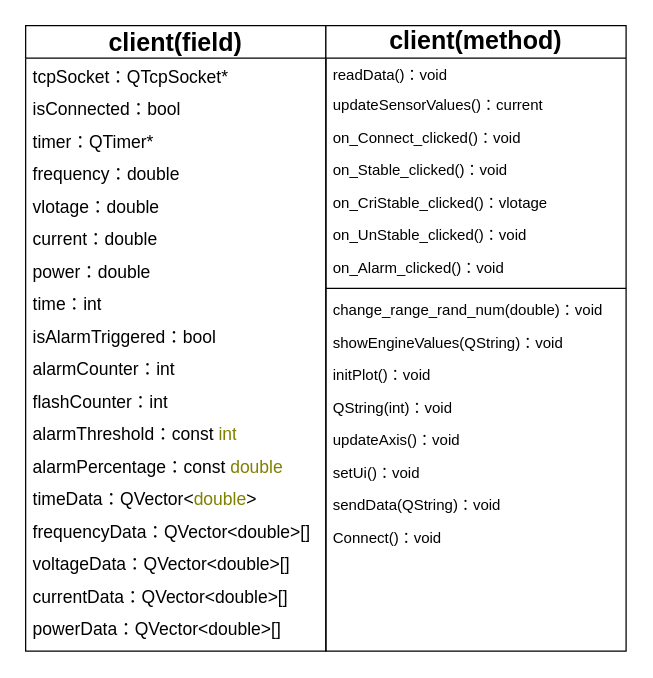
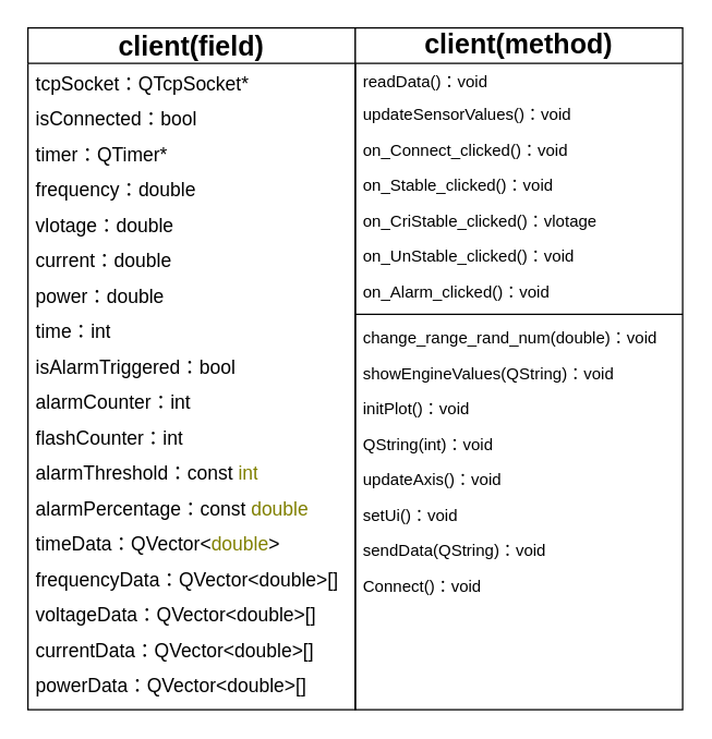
  <mxCell id="0" />
  <mxCell id="1" parent="0" />
  <mxCell id="2" value="client(field)" style="swimlane;fontStyle=1;align=center;verticalAlign=bottom;childLayout=stackLayout;horizontal=1;startSize=26;horizontalStack=0;resizeParent=1;resizeLast=0;collapsible=1;marginBottom=0;rounded=0;shadow=0;strokeWidth=1;fontFamily=Helvetica;fontSize=20;" parent="1" vertex="1"><mxGeometry x="20" y="20" width="240" height="500" as="geometry"><mxRectangle x="160" y="260" width="160" height="26" as="alternateBounds" /></mxGeometry></mxCell>
  <mxCell id="3" value="tcpSocket：QTcpSocket* " style="text;align=left;verticalAlign=top;spacingLeft=4;spacingRight=4;overflow=hidden;rotatable=0;points=[[0,0.5],[1,0.5]];portConstraint=eastwest;fontFamily=Helvetica;fontSize=14;fontStyle=0" parent="2" vertex="1"><mxGeometry y="26" width="240" height="26" as="geometry" /></mxCell>
  <mxCell id="4" value="isConnected：bool" style="text;align=left;verticalAlign=top;spacingLeft=4;spacingRight=4;overflow=hidden;rotatable=0;points=[[0,0.5],[1,0.5]];portConstraint=eastwest;rounded=0;shadow=0;html=0;fontFamily=Helvetica;fontSize=14;fontStyle=0" parent="2" vertex="1"><mxGeometry y="52" width="240" height="26" as="geometry" /></mxCell>
  <mxCell id="5" value="timer：QTimer*" style="text;align=left;verticalAlign=top;spacingLeft=4;spacingRight=4;overflow=hidden;rotatable=0;points=[[0,0.5],[1,0.5]];portConstraint=eastwest;rounded=0;shadow=0;html=0;fontFamily=Helvetica;fontSize=14;fontStyle=0" parent="2" vertex="1"><mxGeometry y="78" width="240" height="26" as="geometry" /></mxCell>
  <mxCell id="6" value="frequency：double" style="text;align=left;verticalAlign=top;spacingLeft=4;spacingRight=4;overflow=hidden;rotatable=0;points=[[0,0.5],[1,0.5]];portConstraint=eastwest;rounded=0;shadow=0;html=0;fontFamily=Helvetica;fontSize=14;fontStyle=0" parent="2" vertex="1"><mxGeometry y="104" width="240" height="26" as="geometry" /></mxCell>
  <mxCell id="7" value="vlotage：double" style="text;align=left;verticalAlign=top;spacingLeft=4;spacingRight=4;overflow=hidden;rotatable=0;points=[[0,0.5],[1,0.5]];portConstraint=eastwest;rounded=0;shadow=0;html=0;fontFamily=Helvetica;fontSize=14;fontStyle=0" parent="2" vertex="1"><mxGeometry y="130" width="240" height="26" as="geometry" /></mxCell>
  <mxCell id="8" value="&lt;div style=&quot;margin-top: 0px; margin-bottom: 0px; font-size: 14px;&quot;&gt;current：double&lt;/div&gt;" style="text;strokeColor=none;fillColor=none;align=left;verticalAlign=top;spacingLeft=4;spacingRight=4;overflow=hidden;rotatable=0;points=[[0,0.5],[1,0.5]];portConstraint=eastwest;whiteSpace=wrap;html=1;fontFamily=Helvetica;fontSize=14;fontStyle=0" vertex="1" parent="2"><mxGeometry y="156" width="240" height="26" as="geometry" /></mxCell>
  <mxCell id="9" value="&lt;div style=&quot;margin-top: 0px; margin-bottom: 0px; font-size: 14px;&quot;&gt;power：double&lt;/div&gt;" style="text;strokeColor=none;fillColor=none;align=left;verticalAlign=top;spacingLeft=4;spacingRight=4;overflow=hidden;rotatable=0;points=[[0,0.5],[1,0.5]];portConstraint=eastwest;whiteSpace=wrap;html=1;fontFamily=Helvetica;fontSize=14;fontStyle=0" vertex="1" parent="2"><mxGeometry y="182" width="240" height="26" as="geometry" /></mxCell>
  <mxCell id="10" value="&lt;div style=&quot;margin-top: 0px; margin-bottom: 0px; font-size: 14px;&quot;&gt;time：int&lt;/div&gt;" style="text;strokeColor=none;fillColor=none;align=left;verticalAlign=top;spacingLeft=4;spacingRight=4;overflow=hidden;rotatable=0;points=[[0,0.5],[1,0.5]];portConstraint=eastwest;whiteSpace=wrap;html=1;fontFamily=Helvetica;fontSize=14;fontStyle=0" vertex="1" parent="2"><mxGeometry y="208" width="240" height="26" as="geometry" /></mxCell>
  <mxCell id="11" value="&lt;div style=&quot;margin-top: 0px; margin-bottom: 0px; font-size: 14px;&quot;&gt;isAlarmTriggered：bool&lt;/div&gt;" style="text;strokeColor=none;fillColor=none;align=left;verticalAlign=top;spacingLeft=4;spacingRight=4;overflow=hidden;rotatable=0;points=[[0,0.5],[1,0.5]];portConstraint=eastwest;whiteSpace=wrap;html=1;fontFamily=Helvetica;fontSize=14;fontStyle=0" vertex="1" parent="2"><mxGeometry y="234" width="240" height="26" as="geometry" /></mxCell>
  <mxCell id="12" value="&lt;div style=&quot;margin-top: 0px; margin-bottom: 0px; font-size: 14px;&quot;&gt;alarmCounter：int&lt;/div&gt;" style="text;strokeColor=none;fillColor=none;align=left;verticalAlign=top;spacingLeft=4;spacingRight=4;overflow=hidden;rotatable=0;points=[[0,0.5],[1,0.5]];portConstraint=eastwest;whiteSpace=wrap;html=1;fontFamily=Helvetica;fontSize=14;fontStyle=0" vertex="1" parent="2"><mxGeometry y="260" width="240" height="26" as="geometry" /></mxCell>
  <mxCell id="13" value="&lt;div style=&quot;margin-top: 0px; margin-bottom: 0px; font-size: 14px;&quot;&gt;flashCounter：int&lt;/div&gt;" style="text;strokeColor=none;fillColor=none;align=left;verticalAlign=top;spacingLeft=4;spacingRight=4;overflow=hidden;rotatable=0;points=[[0,0.5],[1,0.5]];portConstraint=eastwest;whiteSpace=wrap;html=1;fontFamily=Helvetica;fontSize=14;fontStyle=0" vertex="1" parent="2"><mxGeometry y="286" width="240" height="26" as="geometry" /></mxCell>
  <mxCell id="14" value="&lt;div style=&quot;margin-top: 0px; margin-bottom: 0px; font-size: 14px;&quot;&gt;alarmThreshold：const &lt;span style=&quot;background-color: initial; color: rgb(128, 128, 0); font-size: 14px;&quot;&gt;int&lt;/span&gt;&lt;/div&gt;" style="text;strokeColor=none;fillColor=none;align=left;verticalAlign=top;spacingLeft=4;spacingRight=4;overflow=hidden;rotatable=0;points=[[0,0.5],[1,0.5]];portConstraint=eastwest;whiteSpace=wrap;html=1;fontFamily=Helvetica;fontSize=14;fontStyle=0" vertex="1" parent="2"><mxGeometry y="312" width="240" height="26" as="geometry" /></mxCell>
  <mxCell id="15" value="&lt;div style=&quot;margin-top: 0px; margin-bottom: 0px; font-size: 14px;&quot;&gt;alarmPercentage：const &lt;span style=&quot;background-color: initial; color: rgb(128, 128, 0); font-size: 14px;&quot;&gt;double&lt;/span&gt;&lt;/div&gt;" style="text;strokeColor=none;fillColor=none;align=left;verticalAlign=top;spacingLeft=4;spacingRight=4;overflow=hidden;rotatable=0;points=[[0,0.5],[1,0.5]];portConstraint=eastwest;whiteSpace=wrap;html=1;fontFamily=Helvetica;fontSize=14;fontStyle=0" vertex="1" parent="2"><mxGeometry y="338" width="240" height="26" as="geometry" /></mxCell>
  <mxCell id="16" value="&lt;div style=&quot;margin-top: 0px; margin-bottom: 0px; font-size: 14px;&quot;&gt;timeData：QVector&amp;lt;&lt;span style=&quot;background-color: initial; color: rgb(128, 128, 0); font-size: 14px;&quot;&gt;double&lt;/span&gt;&lt;span style=&quot;background-color: initial; font-size: 14px;&quot;&gt;&amp;gt;&lt;/span&gt;&lt;/div&gt;" style="text;strokeColor=none;fillColor=none;align=left;verticalAlign=top;spacingLeft=4;spacingRight=4;overflow=hidden;rotatable=0;points=[[0,0.5],[1,0.5]];portConstraint=eastwest;whiteSpace=wrap;html=1;fontFamily=Helvetica;fontSize=14;fontStyle=0" vertex="1" parent="2"><mxGeometry y="364" width="240" height="26" as="geometry" /></mxCell>
  <mxCell id="17" value="&lt;div style=&quot;margin-top: 0px; margin-bottom: 0px; font-size: 14px;&quot;&gt;frequencyData：QVector&amp;lt;double&amp;gt;[]&lt;/div&gt;" style="text;strokeColor=none;fillColor=none;align=left;verticalAlign=top;spacingLeft=4;spacingRight=4;overflow=hidden;rotatable=0;points=[[0,0.5],[1,0.5]];portConstraint=eastwest;whiteSpace=wrap;html=1;fontFamily=Helvetica;fontSize=14;fontStyle=0" vertex="1" parent="2"><mxGeometry y="390" width="240" height="26" as="geometry" /></mxCell>
  <mxCell id="18" value="&lt;div style=&quot;margin-top: 0px; margin-bottom: 0px; font-size: 14px;&quot;&gt;voltageData：QVector&amp;lt;double&amp;gt;[]&lt;/div&gt;" style="text;strokeColor=none;fillColor=none;align=left;verticalAlign=top;spacingLeft=4;spacingRight=4;overflow=hidden;rotatable=0;points=[[0,0.5],[1,0.5]];portConstraint=eastwest;whiteSpace=wrap;html=1;fontFamily=Helvetica;fontSize=14;fontStyle=0" vertex="1" parent="2"><mxGeometry y="416" width="240" height="26" as="geometry" /></mxCell>
  <mxCell id="19" value="&lt;div style=&quot;margin-top: 0px; margin-bottom: 0px; font-size: 14px;&quot;&gt;currentData：QVector&amp;lt;double&amp;gt;[]&lt;/div&gt;" style="text;strokeColor=none;fillColor=none;align=left;verticalAlign=top;spacingLeft=4;spacingRight=4;overflow=hidden;rotatable=0;points=[[0,0.5],[1,0.5]];portConstraint=eastwest;whiteSpace=wrap;html=1;fontFamily=Helvetica;fontSize=14;fontStyle=0" vertex="1" parent="2"><mxGeometry y="442" width="240" height="26" as="geometry" /></mxCell>
  <mxCell id="20" value="&lt;div style=&quot;margin-top: 0px; margin-bottom: 0px; font-size: 14px;&quot;&gt;powerData：QVector&amp;lt;double&amp;gt;[]&lt;/div&gt;" style="text;strokeColor=none;fillColor=none;align=left;verticalAlign=top;spacingLeft=4;spacingRight=4;overflow=hidden;rotatable=0;points=[[0,0.5],[1,0.5]];portConstraint=eastwest;whiteSpace=wrap;html=1;fontFamily=Helvetica;fontSize=14;fontStyle=0" vertex="1" parent="2"><mxGeometry y="468" width="240" height="26" as="geometry" /></mxCell>
  <mxCell id="21" value="client(method)" style="swimlane;align=center;verticalAlign=bottom;childLayout=stackLayout;horizontal=1;startSize=26;horizontalStack=0;resizeParent=1;resizeParentMax=0;resizeLast=0;collapsible=1;marginBottom=0;whiteSpace=wrap;fontFamily=Helvetica;labelBorderColor=none;labelBackgroundColor=none;fontSize=20;" vertex="1" parent="1"><mxGeometry x="260" y="20" width="240" height="500" as="geometry" /></mxCell>
  <mxCell id="22" value="readData()：void" style="text;strokeColor=none;fillColor=none;align=left;verticalAlign=top;spacingLeft=4;spacingRight=4;overflow=hidden;rotatable=0;points=[[0,0.5],[1,0.5]];portConstraint=eastwest;whiteSpace=wrap;fontFamily=Helvetica;labelBorderColor=none;labelBackgroundColor=none;" vertex="1" parent="21"><mxGeometry y="26" width="240" height="24" as="geometry" /></mxCell>
- <mxCell id="23" value="updateSensorValues()：current" style="text;strokeColor=none;fillColor=none;align=left;verticalAlign=top;spacingLeft=4;spacingRight=4;overflow=hidden;rotatable=0;points=[[0,0.5],[1,0.5]];portConstraint=eastwest;whiteSpace=wrap;fontFamily=Helvetica;labelBorderColor=none;labelBackgroundColor=none;" vertex="1" parent="21"><mxGeometry y="50" width="240" height="26" as="geometry" /></mxCell>
+ <mxCell id="23" value="updateSensorValues()：void" style="text;strokeColor=none;fillColor=none;align=left;verticalAlign=top;spacingLeft=4;spacingRight=4;overflow=hidden;rotatable=0;points=[[0,0.5],[1,0.5]];portConstraint=eastwest;whiteSpace=wrap;fontFamily=Helvetica;labelBorderColor=none;labelBackgroundColor=none;" vertex="1" parent="21"><mxGeometry y="50" width="240" height="26" as="geometry" /></mxCell>
  <mxCell id="24" value="on_Connect_clicked()：void" style="text;strokeColor=none;fillColor=none;align=left;verticalAlign=top;spacingLeft=4;spacingRight=4;overflow=hidden;rotatable=0;points=[[0,0.5],[1,0.5]];portConstraint=eastwest;whiteSpace=wrap;fontFamily=Helvetica;labelBorderColor=none;labelBackgroundColor=none;" vertex="1" parent="21"><mxGeometry y="76" width="240" height="26" as="geometry" /></mxCell>
  <mxCell id="25" value="on_Stable_clicked()：void" style="text;strokeColor=none;fillColor=none;align=left;verticalAlign=top;spacingLeft=4;spacingRight=4;overflow=hidden;rotatable=0;points=[[0,0.5],[1,0.5]];portConstraint=eastwest;whiteSpace=wrap;fontFamily=Helvetica;labelBorderColor=none;labelBackgroundColor=none;" vertex="1" parent="21"><mxGeometry y="102" width="240" height="26" as="geometry" /></mxCell>
  <mxCell id="26" value="on_CriStable_clicked()：vlotage" style="text;strokeColor=none;fillColor=none;align=left;verticalAlign=top;spacingLeft=4;spacingRight=4;overflow=hidden;rotatable=0;points=[[0,0.5],[1,0.5]];portConstraint=eastwest;whiteSpace=wrap;fontFamily=Helvetica;labelBorderColor=none;labelBackgroundColor=none;" vertex="1" parent="21"><mxGeometry y="128" width="240" height="26" as="geometry" /></mxCell>
  <mxCell id="27" value="on_UnStable_clicked()：void" style="text;strokeColor=none;fillColor=none;align=left;verticalAlign=top;spacingLeft=4;spacingRight=4;overflow=hidden;rotatable=0;points=[[0,0.5],[1,0.5]];portConstraint=eastwest;whiteSpace=wrap;fontFamily=Helvetica;labelBorderColor=none;labelBackgroundColor=none;" vertex="1" parent="21"><mxGeometry y="154" width="240" height="26" as="geometry" /></mxCell>
  <mxCell id="28" value="on_Alarm_clicked()：void" style="text;strokeColor=none;fillColor=none;align=left;verticalAlign=top;spacingLeft=4;spacingRight=4;overflow=hidden;rotatable=0;points=[[0,0.5],[1,0.5]];portConstraint=eastwest;whiteSpace=wrap;fontFamily=Helvetica;labelBorderColor=none;labelBackgroundColor=none;" vertex="1" parent="21"><mxGeometry y="180" width="240" height="26" as="geometry" /></mxCell>
  <mxCell id="29" value="" style="line;strokeWidth=1;fillColor=none;align=left;verticalAlign=middle;spacingTop=-1;spacingLeft=3;spacingRight=3;rotatable=0;labelPosition=right;points=[];portConstraint=eastwest;strokeColor=inherit;fontFamily=Helvetica;labelBorderColor=none;labelBackgroundColor=none;" vertex="1" parent="21"><mxGeometry y="206" width="240" height="8" as="geometry" /></mxCell>
  <mxCell id="30" value="change_range_rand_num(double)：void" style="text;strokeColor=none;fillColor=none;align=left;verticalAlign=top;spacingLeft=4;spacingRight=4;overflow=hidden;rotatable=0;points=[[0,0.5],[1,0.5]];portConstraint=eastwest;whiteSpace=wrap;fontFamily=Helvetica;labelBorderColor=none;labelBackgroundColor=none;" vertex="1" parent="21"><mxGeometry y="214" width="240" height="26" as="geometry" /></mxCell>
  <mxCell id="31" value="showEngineValues(QString)：void" style="text;strokeColor=none;fillColor=none;align=left;verticalAlign=top;spacingLeft=4;spacingRight=4;overflow=hidden;rotatable=0;points=[[0,0.5],[1,0.5]];portConstraint=eastwest;whiteSpace=wrap;fontFamily=Helvetica;labelBorderColor=none;labelBackgroundColor=none;" vertex="1" parent="21"><mxGeometry y="240" width="240" height="26" as="geometry" /></mxCell>
  <mxCell id="32" value="initPlot()：void" style="text;strokeColor=none;fillColor=none;align=left;verticalAlign=top;spacingLeft=4;spacingRight=4;overflow=hidden;rotatable=0;points=[[0,0.5],[1,0.5]];portConstraint=eastwest;whiteSpace=wrap;fontFamily=Helvetica;labelBorderColor=none;labelBackgroundColor=none;" vertex="1" parent="21"><mxGeometry y="266" width="240" height="26" as="geometry" /></mxCell>
  <mxCell id="33" value="QString(int)：void" style="text;strokeColor=none;fillColor=none;align=left;verticalAlign=top;spacingLeft=4;spacingRight=4;overflow=hidden;rotatable=0;points=[[0,0.5],[1,0.5]];portConstraint=eastwest;whiteSpace=wrap;fontFamily=Helvetica;labelBorderColor=none;labelBackgroundColor=none;" vertex="1" parent="21"><mxGeometry y="292" width="240" height="26" as="geometry" /></mxCell>
  <mxCell id="34" value="updateAxis()：void" style="text;strokeColor=none;fillColor=none;align=left;verticalAlign=top;spacingLeft=4;spacingRight=4;overflow=hidden;rotatable=0;points=[[0,0.5],[1,0.5]];portConstraint=eastwest;whiteSpace=wrap;fontFamily=Helvetica;labelBorderColor=none;labelBackgroundColor=none;" vertex="1" parent="21"><mxGeometry y="318" width="240" height="26" as="geometry" /></mxCell>
  <mxCell id="35" value="setUi()：void" style="text;strokeColor=none;fillColor=none;align=left;verticalAlign=top;spacingLeft=4;spacingRight=4;overflow=hidden;rotatable=0;points=[[0,0.5],[1,0.5]];portConstraint=eastwest;whiteSpace=wrap;fontFamily=Helvetica;labelBorderColor=none;labelBackgroundColor=none;" vertex="1" parent="21"><mxGeometry y="344" width="240" height="26" as="geometry" /></mxCell>
  <mxCell id="36" value="sendData(QString)：void" style="text;strokeColor=none;fillColor=none;align=left;verticalAlign=top;spacingLeft=4;spacingRight=4;overflow=hidden;rotatable=0;points=[[0,0.5],[1,0.5]];portConstraint=eastwest;whiteSpace=wrap;fontFamily=Helvetica;labelBorderColor=none;labelBackgroundColor=none;" vertex="1" parent="21"><mxGeometry y="370" width="240" height="26" as="geometry" /></mxCell>
  <mxCell id="37" value="Connect()：void" style="text;strokeColor=none;fillColor=none;align=left;verticalAlign=top;spacingLeft=4;spacingRight=4;overflow=hidden;rotatable=0;points=[[0,0.5],[1,0.5]];portConstraint=eastwest;whiteSpace=wrap;fontFamily=Helvetica;labelBorderColor=none;labelBackgroundColor=none;" vertex="1" parent="21"><mxGeometry y="396" width="240" height="104" as="geometry" /></mxCell>
